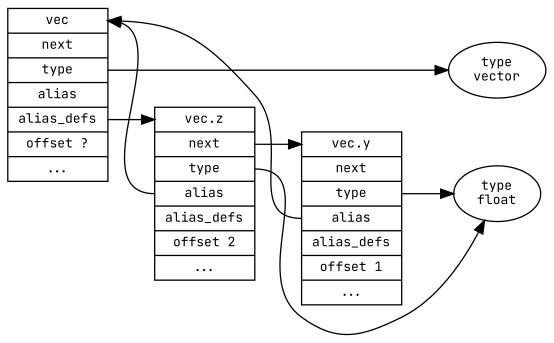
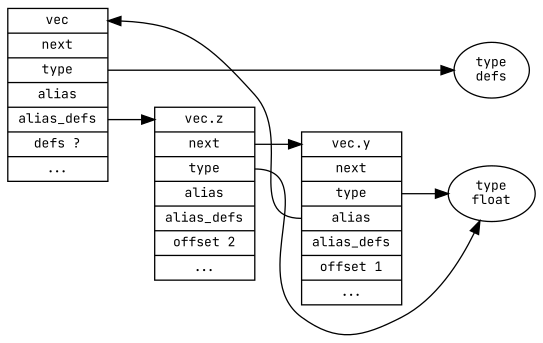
  digraph {
    fontname="JetBrains Mono"
    rankdir=LR
    node [fontname="JetBrains Mono" fontsize=10 shape=record]
    edge [fontname="JetBrains Mono" tailport=t weight=2]
-   n1 [label="<v>vec|<n>next|<t>type|<a>alias|<d>alias_defs|offset ?|..."]
+   n1 [label="<v>vec|<n>next|<t>type|<a>alias|<d>alias_defs|defs ?|..."]
    n2 [label="<v>vec.y|<n>next|<t>type|<a>alias|<d>alias_defs|offset 1|..."]
    n3 [label="<v>vec.z|<n>next|<t>type|<a>alias|<d>alias_defs|offset 2|..."]
-   n4 [label="type\nvector" shape=""]
+   n4 [label="type\ndefs" shape=""]
    n5 [label="type\nfloat" shape=""]
    subgraph sub_1 {
      n1
      n2
      n3
    }
    subgraph sub_2 {
      rank=same
      n4
      n5
    }
    n1 -> n2 [dir=back headport=a tailport=v weight=4]
    n1 -> n3 [headport=v tailport=d weight=5]
-   n1 -> n3 [dir=back headport=a tailport=v weight=4]
    n1 -> n4
    n2 -> n5
    n3 -> n2 [headport=v tailport=n weight=15]
    n3 -> n5
    n4 -> n5 [style=invis weight=""]
  }
